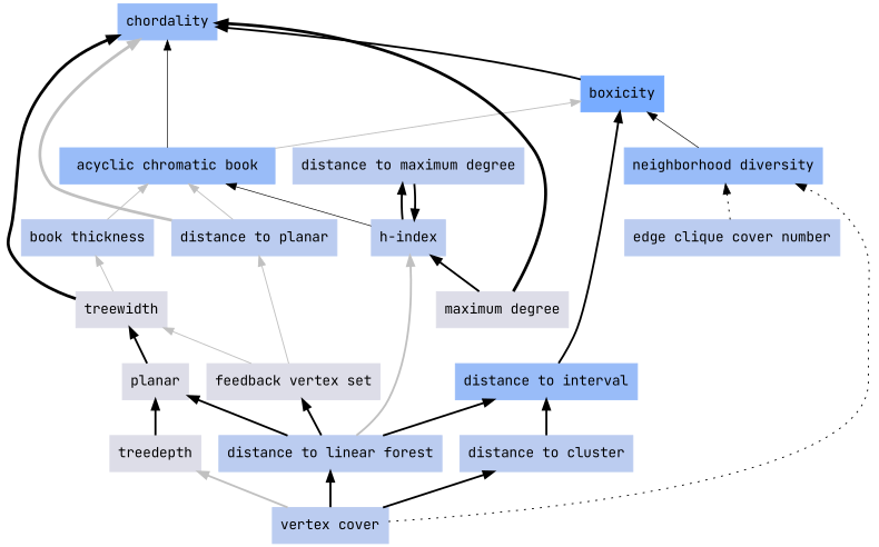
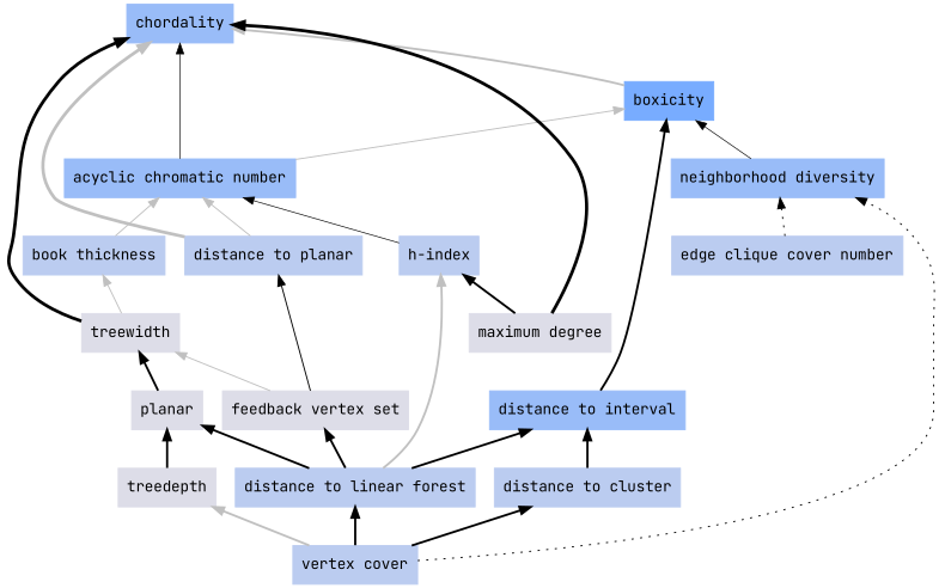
  digraph {
    fontname="JetBrains Mono"
    rankdir=BT
    node [color="#bbccf0" fontname="JetBrains Mono" shape=box style=filled]
    edge [decorate=true fontname="JetBrains Mono" lblstyle="above, sloped" weight=100 penwidth=2.0]
    n1 [label="book thickness"]
-   n2 [color="#99bcf8" label="acyclic chromatic book"]
+   n2 [color="#99bcf8" label="acyclic chromatic number"]
    n3 [color="#78acff" label=boxicity]
    n4 [color="#99bcf8" label=chordality]
    n5 [label="distance to linear forest"]
    n6 [label="h-index"]
    n7 [color="#dddde8" label=planar]
    n8 [color="#dddde8" label="feedback vertex set"]
    n9 [color="#99bcf8" label="distance to interval"]
-   n10 [label="distance to maximum degree"]
    n11 [color="#dddde8" label=treewidth]
    n12 [label="distance to planar"]
    n13 [label="distance to cluster"]
    n14 [color="#99bcf8" label="neighborhood diversity"]
    n15 [color="#dddde8" label="maximum degree"]
    n16 [label="vertex cover"]
    n17 [color="#dddde8" label=treedepth]
    n18 [label="edge clique cover number"]
    n1 -> n2 [color=gray weight=1 penwidth=""]
    n2 -> n3 [color=gray weight=1 penwidth=""]
    n2 -> n4 [penwidth=0.7 weight=20]
-   n3 -> n4
+   n3 -> n4 [color=gray]
    n5 -> n6 [color=gray]
    n5 -> n7
    n5 -> n8
    n5 -> n9
    n6 -> n2 [penwidth=0.7 weight=20]
-   n6 -> n10
    n7 -> n11
    n8 -> n11 [color=gray weight=1 penwidth=""]
-   n8 -> n12 [color=gray weight=1 penwidth=""]
+   n8 -> n12 [color=black weight=1 penwidth=""]
    n9 -> n3
-   n10 -> n6
    n11 -> n1 [color=gray weight=1 penwidth=""]
    n11 -> n4 [penwidth=3.0]
    n12 -> n2 [color=gray weight=1 penwidth=""]
    n12 -> n4 [color=gray penwidth=3.0]
    n13 -> n9
    n14 -> n3 [penwidth=0.7 weight=20]
    n15 -> n4 [penwidth=3.0]
    n15 -> n6
    n16 -> n5
    n16 -> n13
    n16 -> n14 [penwidth=1.0 style=dotted weight=1]
    n16 -> n17 [color=gray]
    n17 -> n7
    n18 -> n14 [penwidth=1.0 style=dotted weight=1]
  }
